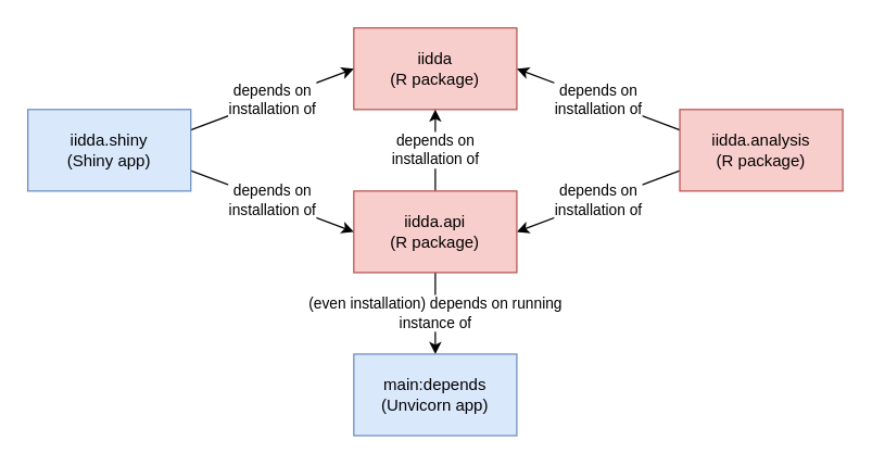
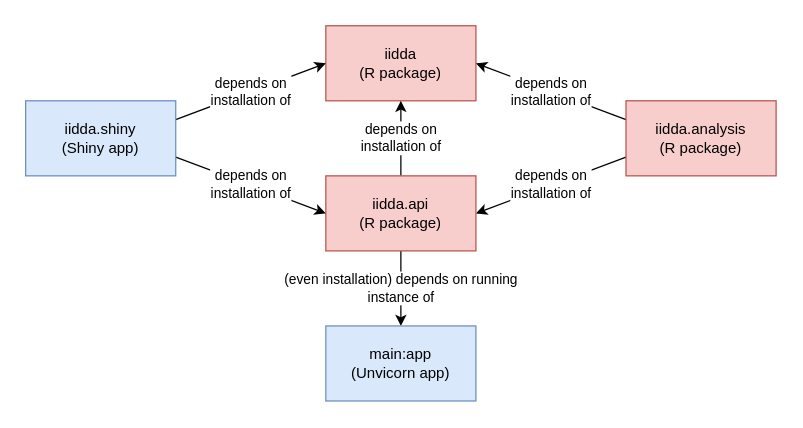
  <mxCell id="0" />
  <mxCell id="1" parent="0" />
  <mxCell id="2" value="iidda&lt;br&gt;(R package)" style="rounded=0;whiteSpace=wrap;html=1;fillColor=#f8cecc;strokeColor=#b85450;" vertex="1" parent="1"><mxGeometry x="260" width="120" height="60" as="geometry" y="20" /></mxCell>
  <mxCell id="3" value="depends on&lt;br&gt;installation of" style="edgeStyle=none;html=1;exitX=0;exitY=0.25;exitDx=0;exitDy=0;entryX=1;entryY=0.5;entryDx=0;entryDy=0;" edge="1" parent="1" source="5" target="2"><mxGeometry relative="1" as="geometry" /></mxCell>
  <mxCell id="4" value="depends on&lt;br&gt;installation of" style="edgeStyle=none;html=1;exitX=0;exitY=0.75;exitDx=0;exitDy=0;entryX=1;entryY=0.5;entryDx=0;entryDy=0;" edge="1" parent="1" source="5" target="8"><mxGeometry relative="1" as="geometry" /></mxCell>
  <mxCell id="5" value="iidda.analysis&lt;br&gt;(R package)" style="rounded=0;whiteSpace=wrap;html=1;fillColor=#f8cecc;strokeColor=#b85450;" vertex="1" parent="1"><mxGeometry x="500" y="80" width="120" height="60" as="geometry" /></mxCell>
  <mxCell id="6" value="(even installation) depends on running&lt;br&gt;instance of" style="edgeStyle=none;html=1;exitX=0.5;exitY=1;exitDx=0;exitDy=0;entryX=0.5;entryY=0;entryDx=0;entryDy=0;" edge="1" parent="1" source="8" target="12"><mxGeometry relative="1" as="geometry" /></mxCell>
  <mxCell id="7" value="depends on&lt;br&gt;installation of" style="edgeStyle=none;html=1;exitX=0.5;exitY=0;exitDx=0;exitDy=0;entryX=0.5;entryY=1;entryDx=0;entryDy=0;" edge="1" parent="1" source="8" target="2"><mxGeometry relative="1" as="geometry" /></mxCell>
  <mxCell id="8" value="iidda.api&lt;br&gt;(R package)" style="rounded=0;whiteSpace=wrap;html=1;fillColor=#f8cecc;strokeColor=#b85450;" vertex="1" parent="1"><mxGeometry x="260" y="140" width="120" height="60" as="geometry" /></mxCell>
  <mxCell id="9" value="depends on&lt;br&gt;installation of" style="edgeStyle=none;html=1;exitX=1;exitY=0.25;exitDx=0;exitDy=0;entryX=0;entryY=0.5;entryDx=0;entryDy=0;" edge="1" parent="1" source="11" target="2"><mxGeometry relative="1" as="geometry" /></mxCell>
  <mxCell id="10" value="depends on&lt;br&gt;installation of" style="edgeStyle=none;html=1;exitX=1;exitY=0.75;exitDx=0;exitDy=0;entryX=0;entryY=0.5;entryDx=0;entryDy=0;" edge="1" parent="1" source="11" target="8"><mxGeometry relative="1" as="geometry" /></mxCell>
  <mxCell id="11" value="iidda.shiny&lt;br&gt;(Shiny app)" style="rounded=0;whiteSpace=wrap;html=1;fillColor=#dae8fc;strokeColor=#6c8ebf;" vertex="1" parent="1"><mxGeometry y="80" width="120" height="60" as="geometry" x="20" /></mxCell>
- <mxCell id="12" value="main:depends&lt;br&gt;(Unvicorn app)" style="rounded=0;whiteSpace=wrap;html=1;fillColor=#dae8fc;strokeColor=#6c8ebf;" vertex="1" parent="1"><mxGeometry x="260" y="260" width="120" height="60" as="geometry" /></mxCell>
+ <mxCell id="12" value="main:app&lt;br&gt;(Unvicorn app)" style="rounded=0;whiteSpace=wrap;html=1;fillColor=#dae8fc;strokeColor=#6c8ebf;" vertex="1" parent="1"><mxGeometry x="260" y="260" width="120" height="60" as="geometry" /></mxCell>
